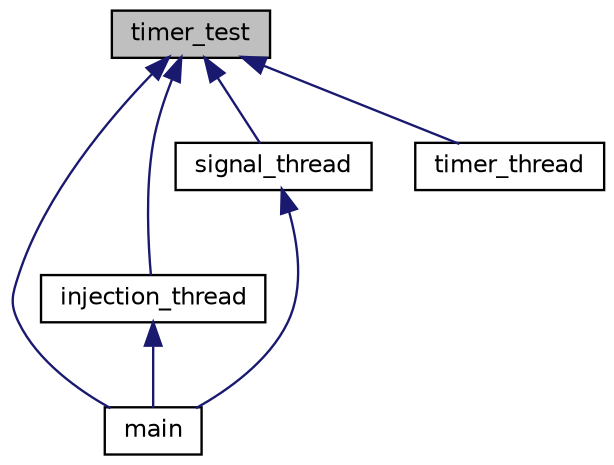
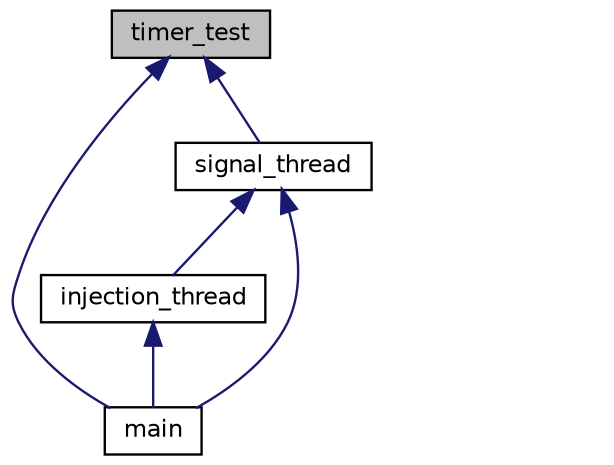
  digraph {
    rankdir=TB
    node [color=black fillcolor=white fontname=Helvetica fontsize=10 shape=record style=filled]
    edge [color=midnightblue dir=back fontname=Helvetica fontsize=10 labelfontname=Helvetica labelfontsize=10 style=solid]
    n1 [fillcolor=grey75 fontcolor=black height=0.2 label=timer_test width=0.4]
    n2 [height=0.2 label=injection_thread width=0.4]
    n3 [height=0.2 label=main width=0.4]
    n4 [height=0.2 label=signal_thread width=0.4]
-   n5 [height=0.2 label=timer_thread width=0.4]
-   n1 -> n2
+   n4 -> n2
    n1 -> n3
    n1 -> n4
-   n1 -> n5
    n2 -> n3
    n4 -> n3
  }
